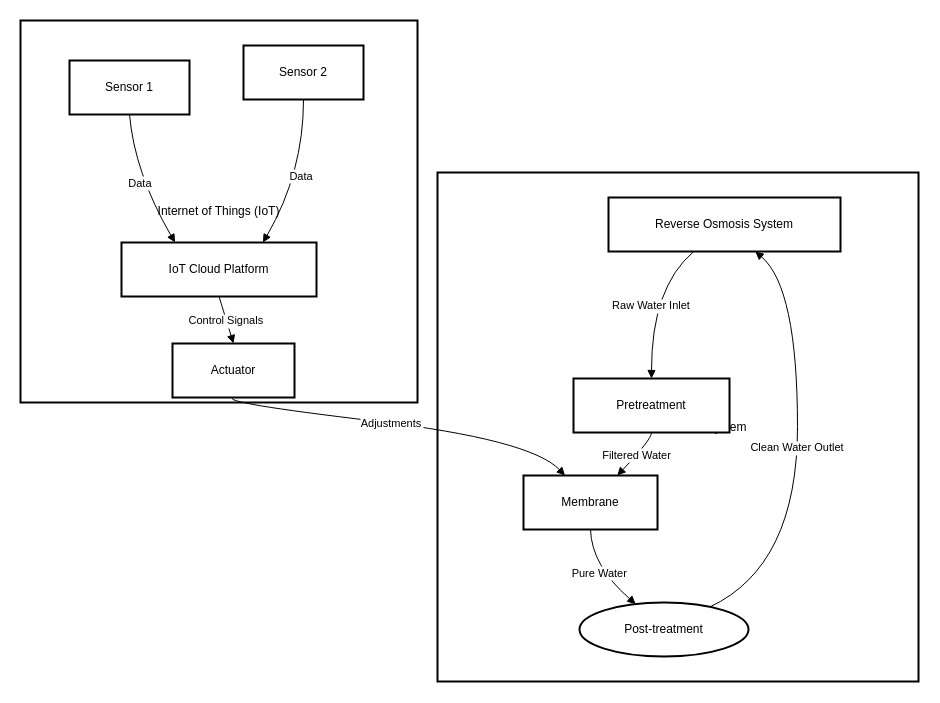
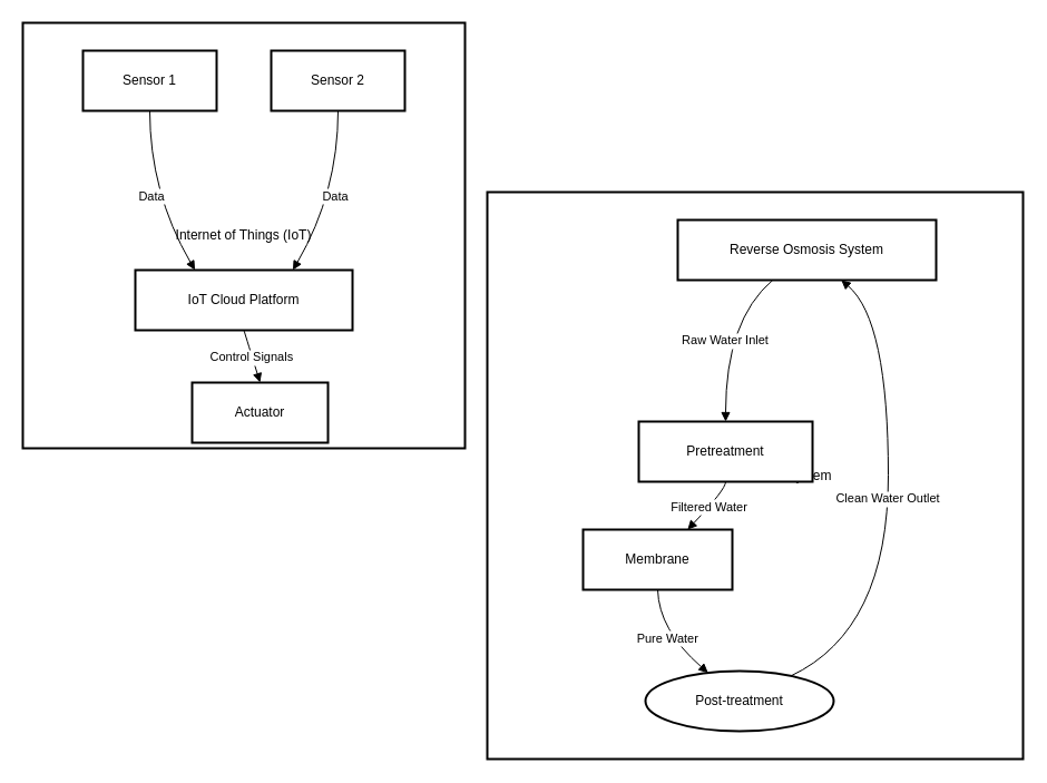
  <mxCell id="0" />
  <mxCell id="1" parent="0" />
  <mxCell id="2" value="Internet of Things (IoT)" style="whiteSpace=wrap;strokeWidth=2;" vertex="1" parent="1"><mxGeometry x="20" y="20" width="397" height="382" as="geometry" /></mxCell>
  <mxCell id="3" value="Reverse Osmosis System" style="whiteSpace=wrap;strokeWidth=2;" vertex="1" parent="1"><mxGeometry x="437" y="172" width="481" height="509" as="geometry" /></mxCell>
  <mxCell id="4" value="Reverse Osmosis System" style="whiteSpace=wrap;strokeWidth=2;" vertex="1" parent="1"><mxGeometry x="608" y="197" width="232" height="54" as="geometry" /></mxCell>
  <mxCell id="5" value="Pretreatment" style="whiteSpace=wrap;strokeWidth=2;" vertex="1" parent="1"><mxGeometry x="573" y="378" width="156" height="54" as="geometry" /></mxCell>
  <mxCell id="6" value="Membrane" style="whiteSpace=wrap;strokeWidth=2;" vertex="1" parent="1"><mxGeometry x="523" y="475" width="134" height="54" as="geometry" /></mxCell>
  <mxCell id="7" value="Post-treatment" style="ellipse;whiteSpace=wrap;strokeWidth=2;" vertex="1" parent="1"><mxGeometry x="579" y="602" width="169" height="54" as="geometry" /></mxCell>
  <mxCell id="8" value="IoT Cloud Platform" style="whiteSpace=wrap;strokeWidth=2;" vertex="1" parent="1"><mxGeometry x="121" y="242" width="195" height="54" as="geometry" /></mxCell>
- <mxCell id="9" value="Sensor 1" style="whiteSpace=wrap;strokeWidth=2;" vertex="1" parent="1"><mxGeometry x="69" y="60" width="120" height="54" as="geometry" /></mxCell>
+ <mxCell id="9" value="Sensor 1" style="whiteSpace=wrap;strokeWidth=2;" vertex="1" parent="1"><mxGeometry x="74" y="45" width="120" height="54" as="geometry" /></mxCell>
  <mxCell id="10" value="Sensor 2" style="whiteSpace=wrap;strokeWidth=2;" vertex="1" parent="1"><mxGeometry x="243" y="45" width="120" height="54" as="geometry" /></mxCell>
  <mxCell id="11" value="Actuator" style="whiteSpace=wrap;strokeWidth=2;" vertex="1" parent="1"><mxGeometry x="172" y="343" width="122" height="54" as="geometry" /></mxCell>
  <mxCell id="12" value="Raw Water Inlet" style="curved=1;startArrow=none;endArrow=block;exitX=0.37;exitY=0.99;entryX=0.5;entryY=0.01;" edge="1" parent="1" source="4" target="5"><mxGeometry relative="1" as="geometry"><Array as="points"><mxPoint x="651" y="287" /></Array></mxGeometry></mxCell>
  <mxCell id="13" value="Filtered Water" style="curved=1;startArrow=none;endArrow=block;exitX=0.5;exitY=1.01;entryX=0.7;entryY=0;" edge="1" parent="1" source="5" target="6"><mxGeometry relative="1" as="geometry"><Array as="points"><mxPoint x="651" y="439" /></Array></mxGeometry></mxCell>
  <mxCell id="14" value="Pure Water" style="curved=1;startArrow=none;endArrow=block;exitX=0.5;exitY=1;entryX=0.32;entryY=-0.01;" edge="1" parent="1" source="6" target="7"><mxGeometry relative="1" as="geometry"><Array as="points"><mxPoint x="591" y="565" /></Array></mxGeometry></mxCell>
  <mxCell id="15" value="Clean Water Outlet" style="curved=1;startArrow=none;endArrow=block;exitX=0.83;exitY=-0.01;entryX=0.63;entryY=0.99;" edge="1" parent="1" source="7" target="4"><mxGeometry relative="1" as="geometry"><Array as="points"><mxPoint x="797" y="565" /><mxPoint x="797" y="287" /></Array></mxGeometry></mxCell>
  <mxCell id="16" value="Data" style="curved=1;startArrow=none;endArrow=block;exitX=0.5;exitY=1;entryX=0.27;entryY=-0.01;" edge="1" parent="1" source="9" target="8"><mxGeometry relative="1" as="geometry"><Array as="points"><mxPoint x="134" y="172" /></Array></mxGeometry></mxCell>
  <mxCell id="17" value="Data" style="curved=1;startArrow=none;endArrow=block;exitX=0.5;exitY=1;entryX=0.73;entryY=-0.01;" edge="1" parent="1" source="10" target="8"><mxGeometry relative="1" as="geometry"><Array as="points"><mxPoint x="303" y="172" /></Array></mxGeometry></mxCell>
  <mxCell id="18" value="Control Signals" style="curved=1;startArrow=none;endArrow=block;exitX=0.5;exitY=0.99;entryX=0.5;entryY=0.01;" edge="1" parent="1" source="8" target="11"><mxGeometry relative="1" as="geometry"><Array as="points" /></mxGeometry></mxCell>
- <mxCell id="19" value="Adjustments" style="curved=1;startArrow=none;endArrow=block;exitX=0.5;exitY=1.01;entryX=0.31;entryY=0;" edge="1" parent="1" source="11" target="6"><mxGeometry relative="1" as="geometry"><Array as="points"><mxPoint x="218" y="402" /><mxPoint x="530" y="439" /></Array></mxGeometry></mxCell>
